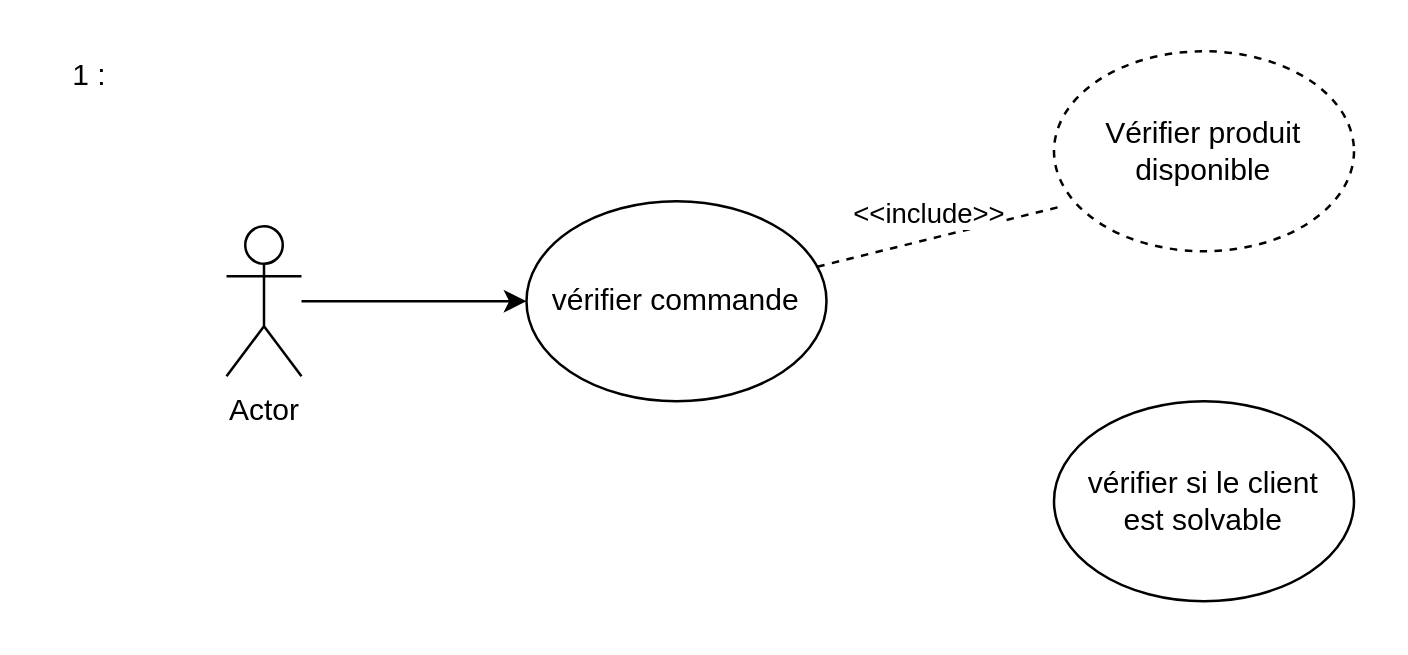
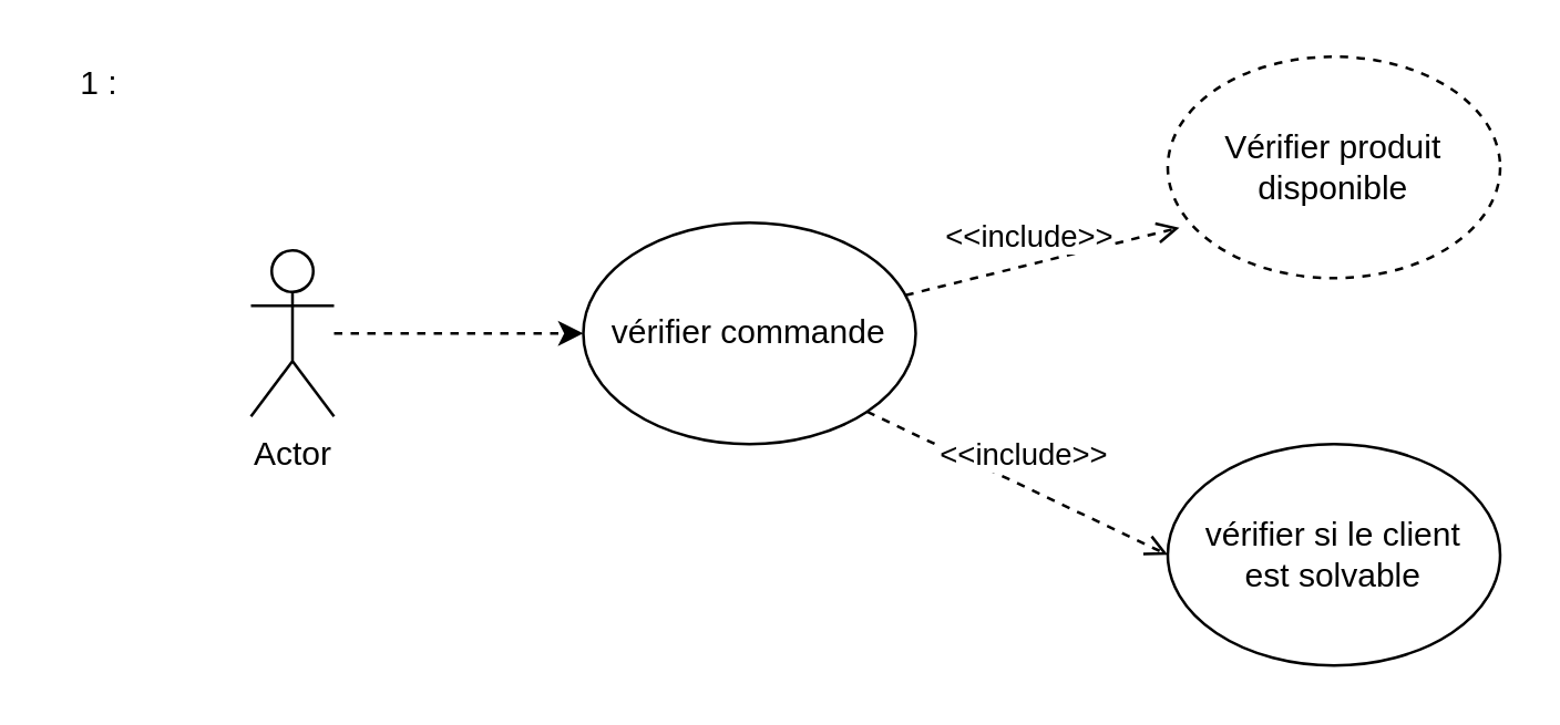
  <mxCell id="0" />
  <mxCell id="1" parent="0" />
  <mxCell id="2" value="Actor" style="shape=umlActor;verticalLabelPosition=bottom;verticalAlign=top;html=1;outlineConnect=0;" vertex="1" parent="1"><mxGeometry x="90" y="90" width="30" height="60" as="geometry" /></mxCell>
  <mxCell id="3" value="vérifier commande" style="ellipse;whiteSpace=wrap;html=1;" vertex="1" parent="1"><mxGeometry x="210" y="80" width="120" height="80" as="geometry" /></mxCell>
  <mxCell id="4" value="Vérifier produit disponible" style="ellipse;whiteSpace=wrap;html=1;dashed=1;" vertex="1" parent="1"><mxGeometry x="421" y="20" width="120" height="80" as="geometry" /></mxCell>
  <mxCell id="5" value="vérifier si le client &lt;br&gt;est solvable" style="ellipse;whiteSpace=wrap;html=1;" vertex="1" parent="1"><mxGeometry x="421" y="160" width="120" height="80" as="geometry" /></mxCell>
- <mxCell id="6" value="&amp;lt;&amp;lt;include&amp;gt;&amp;gt;" style="endArrow=none;html=1;endFill=0;dashed=1;entryX=0.035;entryY=0.772;entryDx=0;entryDy=0;entryPerimeter=0;" edge="1" parent="1" source="3" target="4"><mxGeometry x="-0.032" y="10" width="50" height="50" relative="1" as="geometry"><mxPoint x="290" y="109.41" as="sourcePoint" /><mxPoint x="410" y="109.41" as="targetPoint" /><mxPoint as="offset" /></mxGeometry></mxCell>
- <mxCell id="8" value="" style="endArrow=classic;html=1;entryX=0;entryY=0.5;entryDx=0;entryDy=0;" edge="1" parent="1" source="2" target="3"><mxGeometry width="50" height="50" relative="1" as="geometry"><mxPoint x="420" y="220" as="sourcePoint" /><mxPoint x="240" y="290" as="targetPoint" /></mxGeometry></mxCell>
+ <mxCell id="6" value="&amp;lt;&amp;lt;include&amp;gt;&amp;gt;" style="endArrow=open;html=1;endFill=0;dashed=1;entryX=0.035;entryY=0.772;entryDx=0;entryDy=0;entryPerimeter=0;" edge="1" parent="1" source="3" target="4"><mxGeometry x="-0.032" y="10" width="50" height="50" relative="1" as="geometry"><mxPoint x="290" y="109.41" as="sourcePoint" /><mxPoint x="410" y="109.41" as="targetPoint" /><mxPoint as="offset" /></mxGeometry></mxCell>
+ <mxCell id="7" value="&amp;lt;&amp;lt;include&amp;gt;&amp;gt;" style="endArrow=open;html=1;endFill=0;dashed=1;exitX=1;exitY=1;exitDx=0;exitDy=0;entryX=0;entryY=0.5;entryDx=0;entryDy=0;" edge="1" parent="1" source="3" target="5"><mxGeometry x="-0.032" y="10" width="50" height="50" relative="1" as="geometry"><mxPoint x="220" y="300" as="sourcePoint" /><mxPoint x="340" y="300" as="targetPoint" /><mxPoint as="offset" /></mxGeometry></mxCell>
+ <mxCell id="8" value="" style="endArrow=classic;html=1;entryX=0;entryY=0.5;entryDx=0;entryDy=0;dashed=1;" edge="1" parent="1" source="2" target="3"><mxGeometry width="50" height="50" relative="1" as="geometry"><mxPoint x="420" y="220" as="sourcePoint" /><mxPoint x="240" y="290" as="targetPoint" /></mxGeometry></mxCell>
  <mxCell id="9" value="1 :" style="text;html=1;align=center;verticalAlign=middle;resizable=0;points=[];autosize=1;" vertex="1" parent="1"><mxGeometry x="20" y="20" width="30" height="20" as="geometry" /></mxCell>
